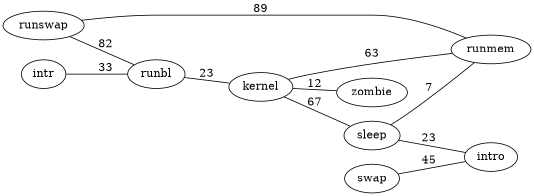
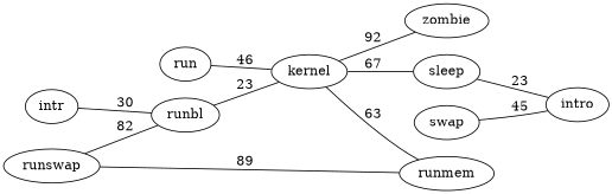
  graph {
    rankdir=LR
+   run
    kernel
    intr
    runbl
    zombie
    sleep
    runmem
    intro
    swap
    runswap
-   kernel -- zombie [label=12]
+   run -- kernel [label=46]
+   kernel -- zombie [label=92]
    kernel -- sleep [label=67]
    kernel -- runmem [label=63]
-   intr -- runbl [label=33]
+   intr -- runbl [label=30]
    runbl -- kernel [label=23]
-   sleep -- runmem [label=7]
    sleep -- intro [label=23]
    swap -- intro [label=45]
    runswap -- runbl [label=82]
    runswap -- runmem [label=89]
  }
